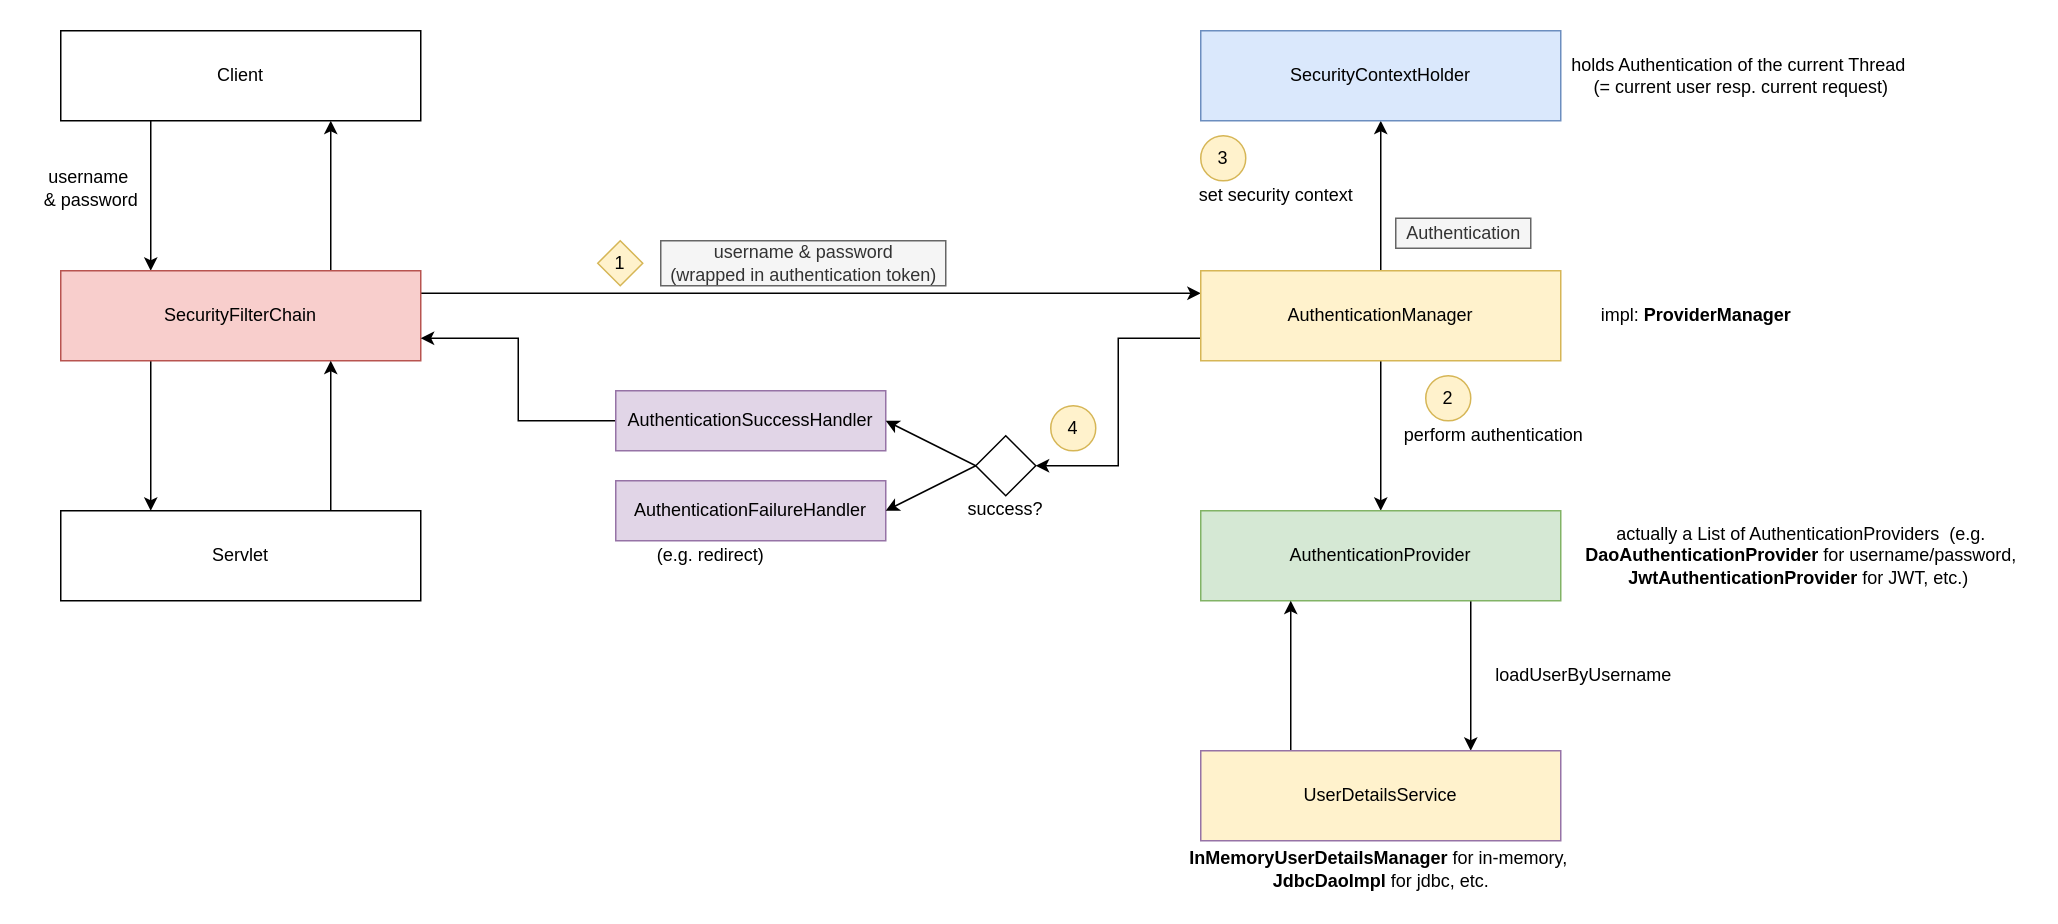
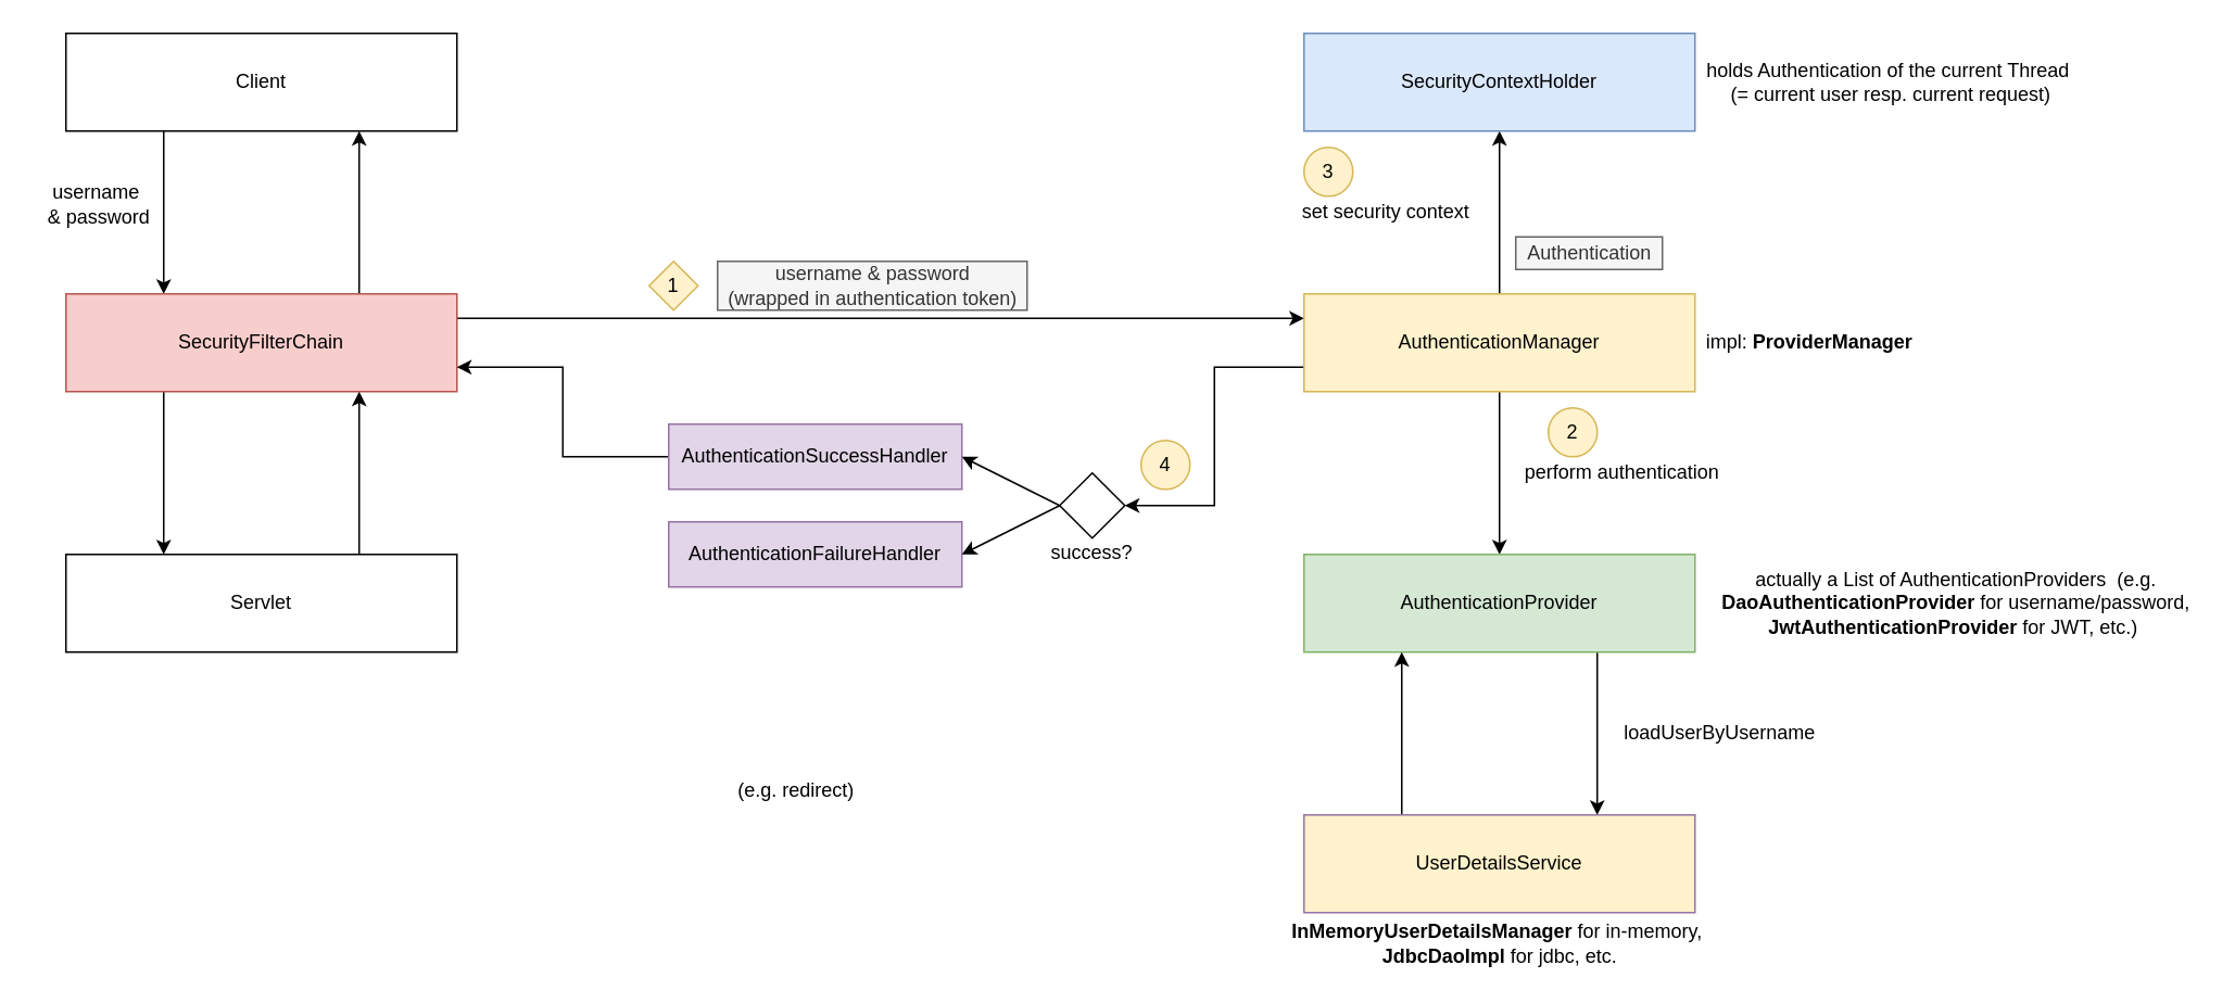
  <mxCell id="0" />
  <mxCell id="1" parent="0" />
  <mxCell id="2" style="edgeStyle=orthogonalEdgeStyle;rounded=0;orthogonalLoop=1;jettySize=auto;html=1;entryX=0.25;entryY=0;entryDx=0;entryDy=0;exitX=0.25;exitY=1;exitDx=0;exitDy=0;" edge="1" parent="1" source="14" target="8"><mxGeometry relative="1" as="geometry"><mxPoint x="130" y="100" as="sourcePoint" /></mxGeometry></mxCell>
  <mxCell id="3" style="edgeStyle=orthogonalEdgeStyle;rounded=0;orthogonalLoop=1;jettySize=auto;html=1;exitX=0.5;exitY=0;exitDx=0;exitDy=0;entryX=0.5;entryY=1;entryDx=0;entryDy=0;" edge="1" parent="1" source="13" target="4"><mxGeometry relative="1" as="geometry"><mxPoint x="840" y="130" as="targetPoint" /></mxGeometry></mxCell>
  <mxCell id="4" value="SecurityContextHolder" style="rounded=0;whiteSpace=wrap;html=1;verticalAlign=middle;fillColor=#dae8fc;strokeColor=#6c8ebf;" vertex="1" parent="1"><mxGeometry x="800" y="20" width="240" height="60" as="geometry" /></mxCell>
  <mxCell id="5" style="rounded=0;orthogonalLoop=1;jettySize=auto;html=1;exitX=1;exitY=0.25;exitDx=0;exitDy=0;entryX=0;entryY=0.25;entryDx=0;entryDy=0;" edge="1" parent="1" source="8" target="13"><mxGeometry relative="1" as="geometry" /></mxCell>
  <mxCell id="6" style="edgeStyle=orthogonalEdgeStyle;rounded=0;orthogonalLoop=1;jettySize=auto;html=1;exitX=0.25;exitY=1;exitDx=0;exitDy=0;entryX=0.25;entryY=0;entryDx=0;entryDy=0;" edge="1" parent="1" source="8" target="10"><mxGeometry relative="1" as="geometry" /></mxCell>
  <mxCell id="7" style="edgeStyle=orthogonalEdgeStyle;rounded=0;orthogonalLoop=1;jettySize=auto;html=1;exitX=0.75;exitY=0;exitDx=0;exitDy=0;entryX=0.75;entryY=1;entryDx=0;entryDy=0;" edge="1" parent="1" source="8" target="14"><mxGeometry relative="1" as="geometry"><mxPoint x="160" y="100" as="targetPoint" /></mxGeometry></mxCell>
  <mxCell id="8" value="SecurityFilterChain" style="rounded=0;whiteSpace=wrap;html=1;verticalAlign=middle;fillColor=#f8cecc;strokeColor=#b85450;" vertex="1" parent="1"><mxGeometry x="40" y="180" width="240" height="60" as="geometry" /></mxCell>
  <mxCell id="9" style="edgeStyle=orthogonalEdgeStyle;rounded=0;orthogonalLoop=1;jettySize=auto;html=1;exitX=0.75;exitY=0;exitDx=0;exitDy=0;entryX=0.75;entryY=1;entryDx=0;entryDy=0;" edge="1" parent="1" source="10" target="8"><mxGeometry relative="1" as="geometry" /></mxCell>
  <mxCell id="10" value="Servlet" style="rounded=0;whiteSpace=wrap;html=1;" vertex="1" parent="1"><mxGeometry x="40" y="340" width="240" height="60" as="geometry" /></mxCell>
  <mxCell id="11" style="edgeStyle=orthogonalEdgeStyle;rounded=0;orthogonalLoop=1;jettySize=auto;html=1;exitX=0.5;exitY=1;exitDx=0;exitDy=0;entryX=0.5;entryY=0;entryDx=0;entryDy=0;" edge="1" parent="1" source="13" target="24"><mxGeometry relative="1" as="geometry"><mxPoint x="920" y="370" as="targetPoint" /></mxGeometry></mxCell>
  <mxCell id="12" style="edgeStyle=orthogonalEdgeStyle;rounded=0;orthogonalLoop=1;jettySize=auto;html=1;exitX=0;exitY=0.75;exitDx=0;exitDy=0;entryX=1;entryY=0.5;entryDx=0;entryDy=0;" edge="1" parent="1" source="13" target="33"><mxGeometry relative="1" as="geometry"><mxPoint x="480" y="270" as="targetPoint" /></mxGeometry></mxCell>
  <mxCell id="13" value="&lt;span&gt;AuthenticationManager&lt;/span&gt;" style="rounded=0;whiteSpace=wrap;html=1;verticalAlign=middle;fillColor=#fff2cc;strokeColor=#d6b656;fontStyle=0" vertex="1" parent="1"><mxGeometry x="800" y="180" width="240" height="60" as="geometry" /></mxCell>
  <mxCell id="14" value="Client" style="rounded=0;whiteSpace=wrap;html=1;" vertex="1" parent="1"><mxGeometry x="40" y="20" width="240" height="60" as="geometry" /></mxCell>
  <mxCell id="15" value="Authentication" style="text;html=1;align=center;verticalAlign=middle;resizable=0;points=[];autosize=1;fillColor=#f5f5f5;strokeColor=#666666;fontColor=#333333;" vertex="1" parent="1"><mxGeometry x="930" y="145" width="90" height="20" as="geometry" /></mxCell>
  <mxCell id="16" value="holds Authentication of the current Thread&amp;nbsp;&lt;br&gt;(= current user resp. current request)" style="text;html=1;align=center;verticalAlign=middle;resizable=0;points=[];autosize=1;" vertex="1" parent="1"><mxGeometry x="1040" y="35" width="240" height="30" as="geometry" /></mxCell>
  <mxCell id="17" value="2" style="ellipse;whiteSpace=wrap;html=1;aspect=fixed;fillColor=#fff2cc;strokeColor=#d6b656;" vertex="1" parent="1"><mxGeometry x="950" y="250" width="30" height="30" as="geometry" /></mxCell>
  <mxCell id="18" value="perform authentication&lt;br&gt;" style="text;html=1;align=center;verticalAlign=middle;resizable=0;points=[];autosize=1;" vertex="1" parent="1"><mxGeometry x="930" y="280" width="130" height="20" as="geometry" /></mxCell>
  <mxCell id="19" value="3" style="ellipse;whiteSpace=wrap;html=1;aspect=fixed;fillColor=#fff2cc;strokeColor=#d6b656;" vertex="1" parent="1"><mxGeometry x="800" y="90" width="30" height="30" as="geometry" /></mxCell>
  <mxCell id="20" value="set security context" style="text;html=1;align=center;verticalAlign=middle;resizable=0;points=[];autosize=1;" vertex="1" parent="1"><mxGeometry x="790" y="120" width="120" height="20" as="geometry" /></mxCell>
  <mxCell id="21" value="username &amp;amp; password&lt;br&gt;(wrapped in authentication token)" style="text;html=1;align=center;verticalAlign=middle;resizable=0;points=[];autosize=1;fillColor=#f5f5f5;strokeColor=#666666;fontColor=#333333;" vertex="1" parent="1"><mxGeometry x="440" y="160" width="190" height="30" as="geometry" /></mxCell>
  <mxCell id="22" value="username&amp;nbsp;&lt;br&gt;&amp;amp; password" style="text;html=1;align=center;verticalAlign=middle;resizable=0;points=[];autosize=1;" vertex="1" parent="1"><mxGeometry x="20" y="110" width="80" height="30" as="geometry" /></mxCell>
  <mxCell id="23" style="edgeStyle=orthogonalEdgeStyle;rounded=0;orthogonalLoop=1;jettySize=auto;html=1;exitX=0.75;exitY=1;exitDx=0;exitDy=0;entryX=0.75;entryY=0;entryDx=0;entryDy=0;" edge="1" parent="1" source="24" target="37"><mxGeometry relative="1" as="geometry" /></mxCell>
  <mxCell id="24" value="AuthenticationProvider" style="rounded=0;whiteSpace=wrap;html=1;verticalAlign=middle;fillColor=#d5e8d4;strokeColor=#82b366;" vertex="1" parent="1"><mxGeometry x="800" y="340" width="240" height="60" as="geometry" /></mxCell>
  <mxCell id="25" value="actually a List of AuthenticationProviders&amp;nbsp; (e.g. &lt;br&gt;&lt;b&gt;DaoAuthenticationProvider&lt;/b&gt; for username/password,&lt;br&gt;&lt;b&gt;JwtAuthenticationProvider&lt;/b&gt; for JWT, etc.)&amp;nbsp;" style="text;html=1;align=center;verticalAlign=middle;resizable=0;points=[];autosize=1;" vertex="1" parent="1"><mxGeometry x="1050" y="345" width="300" height="50" as="geometry" /></mxCell>
  <mxCell id="26" style="edgeStyle=orthogonalEdgeStyle;rounded=0;orthogonalLoop=1;jettySize=auto;html=1;exitX=0;exitY=0.5;exitDx=0;exitDy=0;entryX=1;entryY=0.75;entryDx=0;entryDy=0;" edge="1" parent="1" source="27" target="8"><mxGeometry relative="1" as="geometry" /></mxCell>
  <mxCell id="27" value="AuthenticationSuccessHandler" style="rounded=0;whiteSpace=wrap;html=1;verticalAlign=middle;fillColor=#e1d5e7;strokeColor=#9673a6;" vertex="1" parent="1"><mxGeometry x="410" y="260" width="180" height="40" as="geometry" /></mxCell>
  <mxCell id="28" style="edgeStyle=none;rounded=0;orthogonalLoop=1;jettySize=auto;html=1;exitX=0.5;exitY=0;exitDx=0;exitDy=0;" edge="1" parent="1" source="27" target="27"><mxGeometry relative="1" as="geometry" /></mxCell>
  <mxCell id="29" value="AuthenticationFailureHandler" style="rounded=0;whiteSpace=wrap;html=1;verticalAlign=middle;fillColor=#e1d5e7;strokeColor=#9673a6;" vertex="1" parent="1"><mxGeometry x="410" y="320" width="180" height="40" as="geometry" /></mxCell>
- <mxCell id="30" value="(e.g. redirect)" style="text;html=1;align=center;verticalAlign=middle;resizable=0;points=[];autosize=1;" vertex="1" parent="1"><mxGeometry x="428" y="360" width="90" height="20" as="geometry" /></mxCell>
+ <mxCell id="30" value="(e.g. redirect)" style="text;html=1;align=center;verticalAlign=middle;resizable=0;points=[];autosize=1;" vertex="1" parent="1"><mxGeometry x="443" y="475" width="90" height="20" as="geometry" /></mxCell>
  <mxCell id="31" style="edgeStyle=none;rounded=0;orthogonalLoop=1;jettySize=auto;html=1;exitX=0;exitY=0.5;exitDx=0;exitDy=0;entryX=1;entryY=0.5;entryDx=0;entryDy=0;" edge="1" parent="1" source="33" target="27"><mxGeometry relative="1" as="geometry" /></mxCell>
  <mxCell id="32" style="edgeStyle=none;rounded=0;orthogonalLoop=1;jettySize=auto;html=1;exitX=0;exitY=0.5;exitDx=0;exitDy=0;entryX=1;entryY=0.5;entryDx=0;entryDy=0;" edge="1" parent="1" source="33" target="29"><mxGeometry relative="1" as="geometry" /></mxCell>
  <mxCell id="33" value="success?" style="rhombus;whiteSpace=wrap;html=1;labelBackgroundColor=none;fillColor=none;verticalAlign=bottom;spacingBottom=-18;" vertex="1" parent="1"><mxGeometry x="650" y="290" width="40" height="40" as="geometry" /></mxCell>
  <mxCell id="34" value="4" style="ellipse;whiteSpace=wrap;html=1;aspect=fixed;fillColor=#fff2cc;strokeColor=#d6b656;" vertex="1" parent="1"><mxGeometry x="700" y="270" width="30" height="30" as="geometry" /></mxCell>
  <mxCell id="35" value="1" style="rhombus;whiteSpace=wrap;html=1;aspect=fixed;fillColor=#fff2cc;strokeColor=#d6b656;" vertex="1" parent="1"><mxGeometry x="398" y="160" width="30" height="30" as="geometry" /></mxCell>
  <mxCell id="36" style="edgeStyle=orthogonalEdgeStyle;rounded=0;orthogonalLoop=1;jettySize=auto;html=1;exitX=0.25;exitY=0;exitDx=0;exitDy=0;entryX=0.25;entryY=1;entryDx=0;entryDy=0;" edge="1" parent="1" source="37" target="24"><mxGeometry relative="1" as="geometry" /></mxCell>
  <mxCell id="37" value="UserDetailsService" style="rounded=0;whiteSpace=wrap;html=1;verticalAlign=middle;fillColor=#fff2cc;strokeColor=#9673a6;" vertex="1" parent="1"><mxGeometry x="800" y="500" width="240" height="60" as="geometry" /></mxCell>
  <mxCell id="38" value="loadUserByUsername" style="text;html=1;align=center;verticalAlign=middle;resizable=0;points=[];autosize=1;" vertex="1" parent="1"><mxGeometry x="990" y="440" width="130" height="20" as="geometry" /></mxCell>
  <mxCell id="39" value="&lt;b&gt;InMemoryUserDetailsManager&lt;/b&gt; for in-memory,&amp;nbsp;&lt;br&gt;&lt;b&gt;JdbcDaoImpl&lt;/b&gt; for jdbc, etc." style="text;html=1;align=center;verticalAlign=middle;resizable=0;points=[];autosize=1;" vertex="1" parent="1"><mxGeometry x="785" y="564" width="270" height="30" as="geometry" /></mxCell>
- <mxCell id="40" value="impl: &lt;b&gt;ProviderManager&lt;/b&gt;" style="text;html=1;align=center;verticalAlign=middle;resizable=0;points=[];autosize=1;" vertex="1" parent="1"><mxGeometry x="1060" y="200" width="140" height="20" as="geometry" /></mxCell>
+ <mxCell id="40" value="impl: &lt;b&gt;ProviderManager&lt;/b&gt;" style="text;html=1;align=center;verticalAlign=middle;resizable=0;points=[];autosize=1;" vertex="1" parent="1"><mxGeometry x="1040" y="200" width="140" height="20" as="geometry" /></mxCell>
